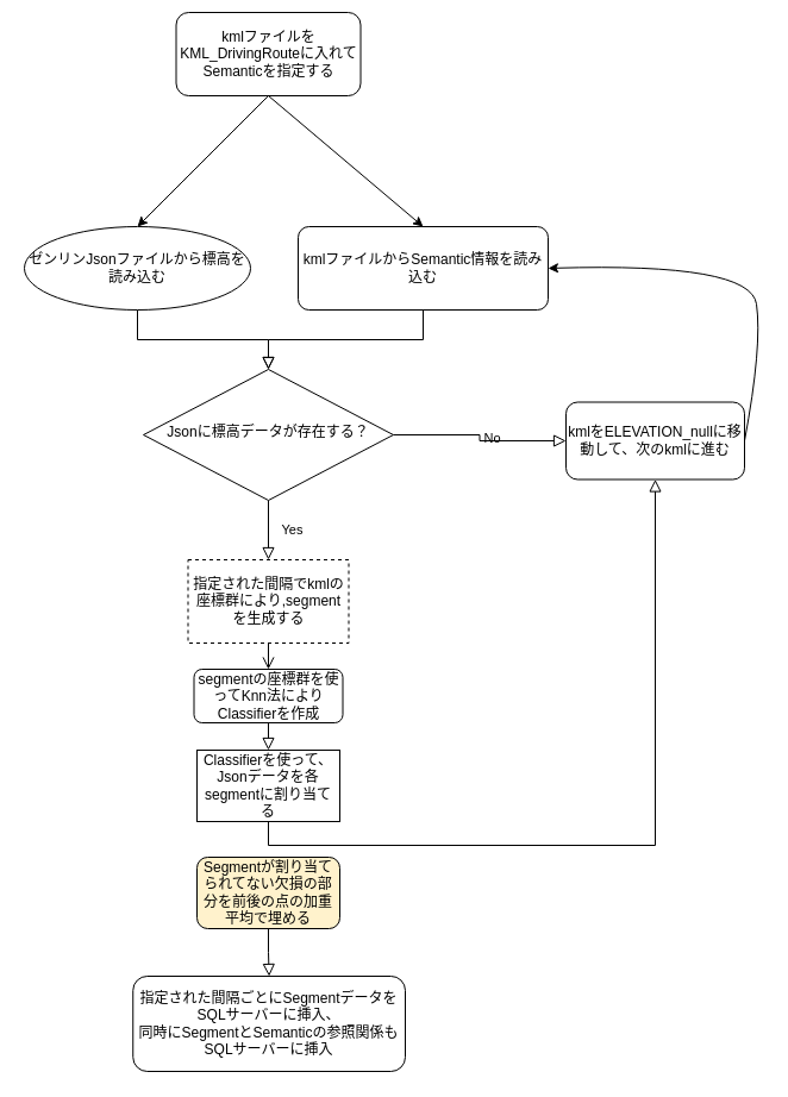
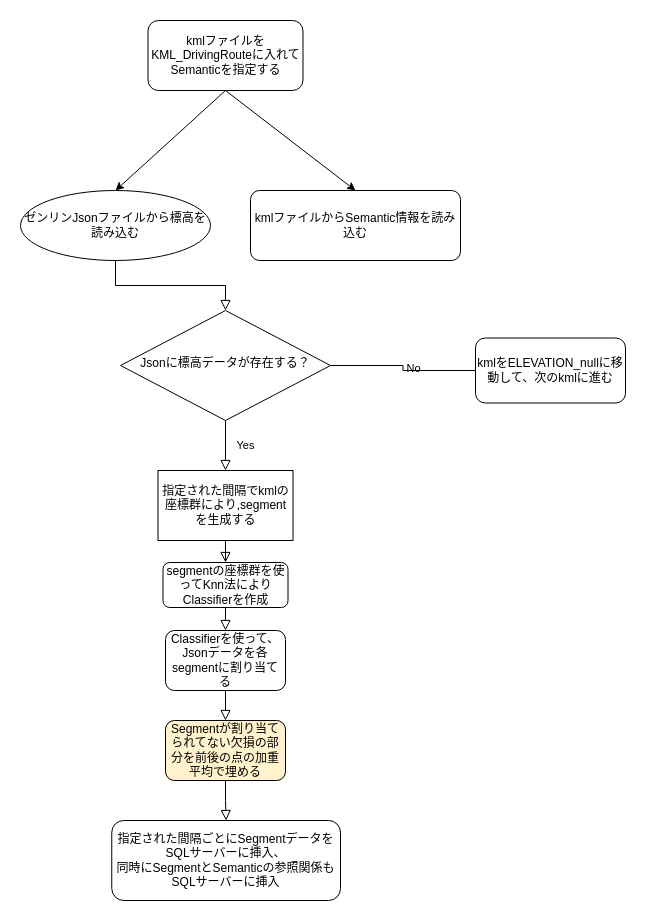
  <mxCell id="0" />
  <mxCell id="1" parent="0" />
  <mxCell id="2" value="" style="rounded=0;html=1;jettySize=auto;orthogonalLoop=1;fontSize=11;endArrow=block;endFill=0;endSize=8;strokeWidth=1;shadow=0;labelBackgroundColor=none;edgeStyle=orthogonalEdgeStyle;" parent="1" source="3" target="6" edge="1"><mxGeometry relative="1" as="geometry" /></mxCell>
  <mxCell id="3" value="ゼンリンJsonファイルから標高を読み込む" style="ellipse;whiteSpace=wrap;html=1;fontSize=12;glass=0;strokeWidth=1;shadow=0;arcSize=13;" parent="1" vertex="1"><mxGeometry x="20" y="190" width="190" height="70" as="geometry" /></mxCell>
  <mxCell id="4" value="Yes" style="rounded=0;html=1;jettySize=auto;orthogonalLoop=1;fontSize=11;endArrow=block;endFill=0;endSize=8;strokeWidth=1;shadow=0;labelBackgroundColor=none;edgeStyle=orthogonalEdgeStyle;entryX=0.5;entryY=0;entryDx=0;entryDy=0;" parent="1" source="6" target="16" edge="1"><mxGeometry y="20" relative="1" as="geometry"><mxPoint as="offset" /><mxPoint x="225.1" y="470.067" as="targetPoint" /></mxGeometry></mxCell>
- <mxCell id="5" value="No" style="edgeStyle=orthogonalEdgeStyle;rounded=0;html=1;jettySize=auto;orthogonalLoop=1;fontSize=11;endArrow=block;endFill=0;endSize=8;strokeWidth=1;shadow=0;labelBackgroundColor=none;" parent="1" source="6" target="7" edge="1"><mxGeometry y="10" relative="1" as="geometry"><mxPoint as="offset" /></mxGeometry></mxCell>
+ <mxCell id="5" value="No" style="edgeStyle=orthogonalEdgeStyle;rounded=0;html=1;jettySize=auto;orthogonalLoop=1;fontSize=11;endArrow=none;endFill=0;endSize=8;strokeWidth=1;shadow=0;labelBackgroundColor=none;" parent="1" source="6" target="7" edge="1"><mxGeometry y="10" relative="1" as="geometry"><mxPoint as="offset" /></mxGeometry></mxCell>
  <mxCell id="6" value="Jsonに標高データが存在する？" style="rhombus;whiteSpace=wrap;html=1;shadow=0;fontFamily=Helvetica;fontSize=12;align=center;strokeWidth=1;spacing=6;spacingTop=-4;" parent="1" vertex="1"><mxGeometry x="120" y="310" width="210" height="110" as="geometry" /></mxCell>
  <mxCell id="7" value="kmlをELEVATION_nullに移動して、次のkmlに進む" style="rounded=1;whiteSpace=wrap;html=1;fontSize=12;glass=0;strokeWidth=1;shadow=0;" parent="1" vertex="1"><mxGeometry x="475" y="337.5" width="150" height="65" as="geometry" /></mxCell>
- <mxCell id="8" value="" style="rounded=0;html=1;jettySize=auto;orthogonalLoop=1;fontSize=11;endArrow=open;endFill=0;endSize=8;strokeWidth=1;shadow=0;labelBackgroundColor=none;edgeStyle=orthogonalEdgeStyle;exitX=0.5;exitY=1;exitDx=0;exitDy=0;" parent="1" source="16" target="9" edge="1"><mxGeometry x="0.333" y="20" relative="1" as="geometry"><mxPoint as="offset" /><mxPoint x="225.1" y="619.933" as="sourcePoint" /></mxGeometry></mxCell>
+ <mxCell id="8" value="" style="rounded=0;html=1;jettySize=auto;orthogonalLoop=1;fontSize=11;endArrow=block;endFill=0;endSize=8;strokeWidth=1;shadow=0;labelBackgroundColor=none;edgeStyle=orthogonalEdgeStyle;exitX=0.5;exitY=1;exitDx=0;exitDy=0;" parent="1" source="16" target="9" edge="1"><mxGeometry x="0.333" y="20" relative="1" as="geometry"><mxPoint as="offset" /><mxPoint x="225.1" y="619.933" as="sourcePoint" /></mxGeometry></mxCell>
  <mxCell id="9" value="segmentの座標群を使ってKnn法によりClassifierを作成" style="rounded=1;whiteSpace=wrap;html=1;fontSize=12;glass=0;strokeWidth=1;shadow=0;" parent="1" vertex="1"><mxGeometry x="162.5" y="562" width="125" height="45" as="geometry" /></mxCell>
  <mxCell id="10" value="kmlファイルからSemantic情報を読み込む" style="rounded=1;whiteSpace=wrap;html=1;fontSize=12;glass=0;strokeWidth=1;shadow=0;arcSize=13;" parent="1" vertex="1"><mxGeometry x="250" y="190" width="210" height="70" as="geometry" /></mxCell>
- <mxCell id="11" value="" style="rounded=0;html=1;jettySize=auto;orthogonalLoop=1;fontSize=11;endArrow=block;endFill=0;endSize=8;strokeWidth=1;shadow=0;labelBackgroundColor=none;edgeStyle=orthogonalEdgeStyle;exitX=0.5;exitY=1;exitDx=0;exitDy=0;entryX=0.5;entryY=0;entryDx=0;entryDy=0;" parent="1" source="10" target="6" edge="1"><mxGeometry relative="1" as="geometry"><mxPoint x="150" y="260" as="sourcePoint" /><mxPoint x="220" y="310" as="targetPoint" /></mxGeometry></mxCell>
- <mxCell id="12" value="kmlファイルをKML_DrivingRouteに入れて&lt;br&gt;Semanticを指定する" style="rounded=1;whiteSpace=wrap;html=1;" parent="1" vertex="1"><mxGeometry x="147.5" y="10" width="155" height="70" as="geometry" /></mxCell>
+ <mxCell id="12" value="kmlファイルをKML_DrivingRouteに入れて&lt;br&gt;Semanticを指定する" style="rounded=1;whiteSpace=wrap;html=1;" parent="1" vertex="1"><mxGeometry x="147.5" y="20" width="155" height="70" as="geometry" /></mxCell>
  <mxCell id="13" value="" style="endArrow=classic;html=1;rounded=0;exitX=0.5;exitY=1;exitDx=0;exitDy=0;entryX=0.5;entryY=0;entryDx=0;entryDy=0;" parent="1" source="12" target="3" edge="1"><mxGeometry width="50" height="50" relative="1" as="geometry"><mxPoint x="210" y="250" as="sourcePoint" /><mxPoint x="225" y="150" as="targetPoint" /></mxGeometry></mxCell>
  <mxCell id="14" value="" style="endArrow=classic;html=1;rounded=0;exitX=0.5;exitY=1;exitDx=0;exitDy=0;entryX=0.5;entryY=0;entryDx=0;entryDy=0;" parent="1" source="12" target="10" edge="1"><mxGeometry width="50" height="50" relative="1" as="geometry"><mxPoint x="235" y="100" as="sourcePoint" /><mxPoint x="125" y="200" as="targetPoint" /></mxGeometry></mxCell>
- <mxCell id="15" value="" style="curved=1;endArrow=classic;html=1;rounded=0;exitX=1;exitY=0.5;exitDx=0;exitDy=0;entryX=1;entryY=0.5;entryDx=0;entryDy=0;" parent="1" source="7" target="10" edge="1"><mxGeometry width="50" height="50" relative="1" as="geometry"><mxPoint x="590" y="290" as="sourcePoint" /><mxPoint x="640" y="240" as="targetPoint" /><Array as="points"><mxPoint x="640" y="290" /><mxPoint x="630" y="220" /></Array></mxGeometry></mxCell>
- <mxCell id="16" value="&lt;span style=&quot;&quot;&gt;指定された間隔でkmlの座標群により,segmentを生成する&lt;/span&gt;" style="rounded=0;whiteSpace=wrap;html=1;dashed=1;" parent="1" vertex="1"><mxGeometry x="157.5" y="470" width="135" height="70" as="geometry" /></mxCell>
- <mxCell id="17" value="Classifierを使って、Jsonデータを各segmentに割り当てる" style="whiteSpace=wrap;html=1;rounded=0;" parent="1" vertex="1"><mxGeometry x="165" y="630" width="120" height="60" as="geometry" /></mxCell>
+ <mxCell id="16" value="&lt;span style=&quot;&quot;&gt;指定された間隔でkmlの座標群により,segmentを生成する&lt;/span&gt;" style="rounded=0;whiteSpace=wrap;html=1;" parent="1" vertex="1"><mxGeometry x="157.5" y="470" width="135" height="70" as="geometry" /></mxCell>
+ <mxCell id="17" value="Classifierを使って、Jsonデータを各segmentに割り当てる" style="rounded=1;whiteSpace=wrap;html=1;" parent="1" vertex="1"><mxGeometry x="165" y="630" width="120" height="60" as="geometry" /></mxCell>
  <mxCell id="18" value="" style="rounded=0;html=1;jettySize=auto;orthogonalLoop=1;fontSize=11;endArrow=block;endFill=0;endSize=8;strokeWidth=1;shadow=0;labelBackgroundColor=none;edgeStyle=orthogonalEdgeStyle;exitX=0.5;exitY=1;exitDx=0;exitDy=0;entryX=0.5;entryY=0;entryDx=0;entryDy=0;" parent="1" source="9" target="17" edge="1"><mxGeometry x="0.333" y="20" relative="1" as="geometry"><mxPoint as="offset" /><mxPoint x="235" y="550" as="sourcePoint" /><mxPoint x="235" y="572" as="targetPoint" /></mxGeometry></mxCell>
  <mxCell id="19" value="Segmentが割り当てられてない欠損の部分を前後の点の加重平均で埋める" style="rounded=1;whiteSpace=wrap;html=1;fillColor=#fff2cc;" parent="1" vertex="1"><mxGeometry x="165" y="720" width="120" height="60" as="geometry" /></mxCell>
- <mxCell id="20" value="" style="rounded=0;html=1;jettySize=auto;orthogonalLoop=1;fontSize=11;endArrow=block;endFill=0;endSize=8;strokeWidth=1;shadow=0;labelBackgroundColor=none;edgeStyle=orthogonalEdgeStyle;exitX=0.5;exitY=1;exitDx=0;exitDy=0;" parent="1" source="17" target="7" edge="1"><mxGeometry x="0.333" y="20" relative="1" as="geometry"><mxPoint as="offset" /><mxPoint x="370" y="640" as="sourcePoint" /><mxPoint x="370" y="690" as="targetPoint" /></mxGeometry></mxCell>
+ <mxCell id="20" value="" style="rounded=0;html=1;jettySize=auto;orthogonalLoop=1;fontSize=11;endArrow=block;endFill=0;endSize=8;strokeWidth=1;shadow=0;labelBackgroundColor=none;edgeStyle=orthogonalEdgeStyle;entryX=0.5;entryY=0;entryDx=0;entryDy=0;exitX=0.5;exitY=1;exitDx=0;exitDy=0;" parent="1" source="17" target="19" edge="1"><mxGeometry x="0.333" y="20" relative="1" as="geometry"><mxPoint as="offset" /><mxPoint x="370" y="640" as="sourcePoint" /><mxPoint x="370" y="690" as="targetPoint" /></mxGeometry></mxCell>
  <mxCell id="21" value="指定された間隔ごとにSegmentデータをSQLサーバーに挿入、&lt;br&gt;同時にSegmentとSemanticの参照関係もSQLサーバーに挿入" style="rounded=1;whiteSpace=wrap;html=1;" vertex="1" parent="1"><mxGeometry x="111.25" y="820" width="228.75" height="80" as="geometry" /></mxCell>
  <mxCell id="22" value="" style="rounded=0;html=1;jettySize=auto;orthogonalLoop=1;fontSize=11;endArrow=block;endFill=0;endSize=8;strokeWidth=1;shadow=0;labelBackgroundColor=none;edgeStyle=orthogonalEdgeStyle;entryX=0.5;entryY=0;entryDx=0;entryDy=0;exitX=0.5;exitY=1;exitDx=0;exitDy=0;" edge="1" parent="1" source="19" target="21"><mxGeometry x="0.333" y="20" relative="1" as="geometry"><mxPoint as="offset" /><mxPoint x="224.5" y="790" as="sourcePoint" /><mxPoint x="224.5" y="820" as="targetPoint" /></mxGeometry></mxCell>
